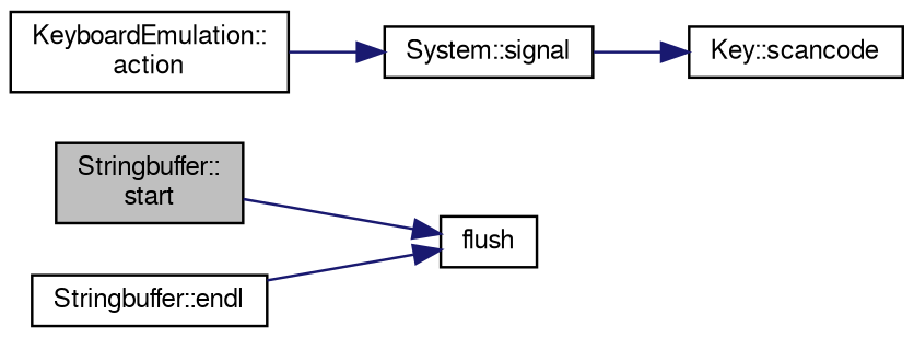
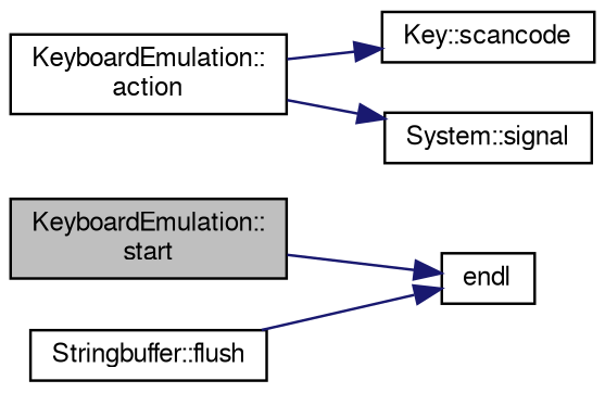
  digraph {
    rankdir=LR
    node [color=black fontname=FreeSans fontsize=10 shape=record]
    edge [color=midnightblue fontname=FreeSans fontsize=10 labelfontname=FreeSans labelfontsize=10 style=solid]
-   n1 [fillcolor=grey75 fontcolor=black height=0.2 label="Stringbuffer::\lstart" style=filled width=0.4]
-   n2 [height=0.2 label=flush width=0.4]
+   n1 [fillcolor=grey75 fontcolor=black height=0.2 label="KeyboardEmulation::\lstart" style=filled width=0.4]
+   n2 [height=0.2 label=endl width=0.4]
    n3 [height=0.2 label="KeyboardEmulation::\laction" width=0.4]
    n4 [height=0.2 label="Key::scancode" width=0.4]
    n5 [height=0.2 label="System::signal" width=0.4]
-   n6 [height=0.2 label="Stringbuffer::endl" width=0.4]
+   n6 [height=0.2 label="Stringbuffer::flush" width=0.4]
    n1 -> n2
-   n5 -> n4
+   n3 -> n4
    n3 -> n5
    n6 -> n2
  }
